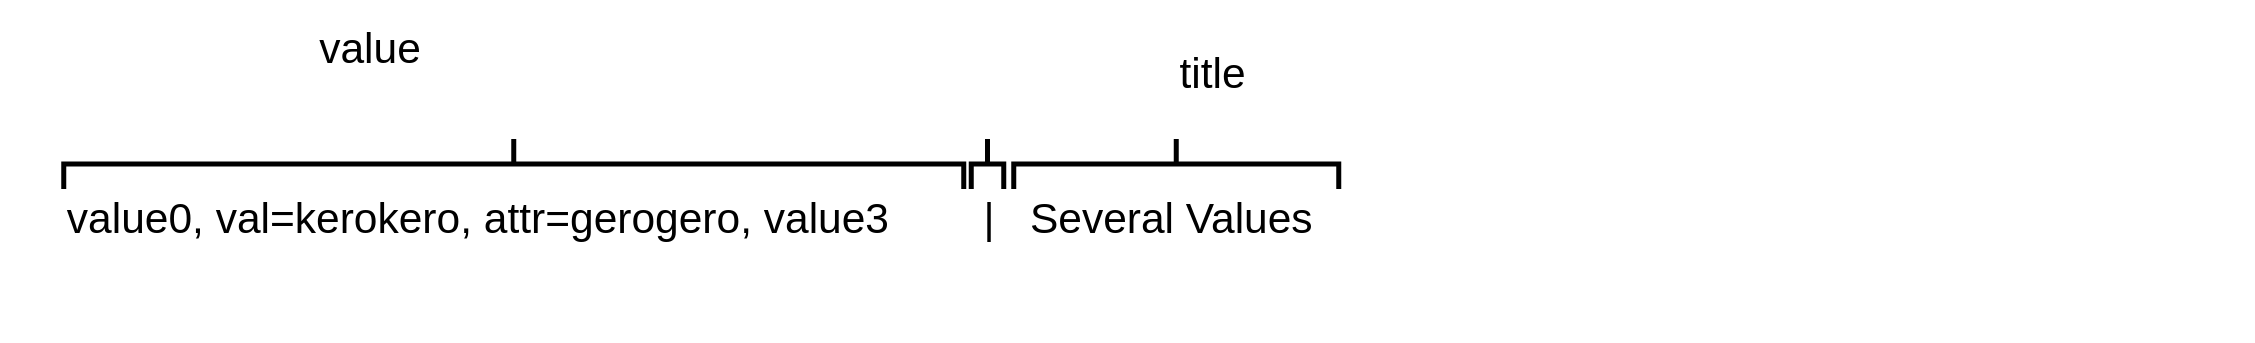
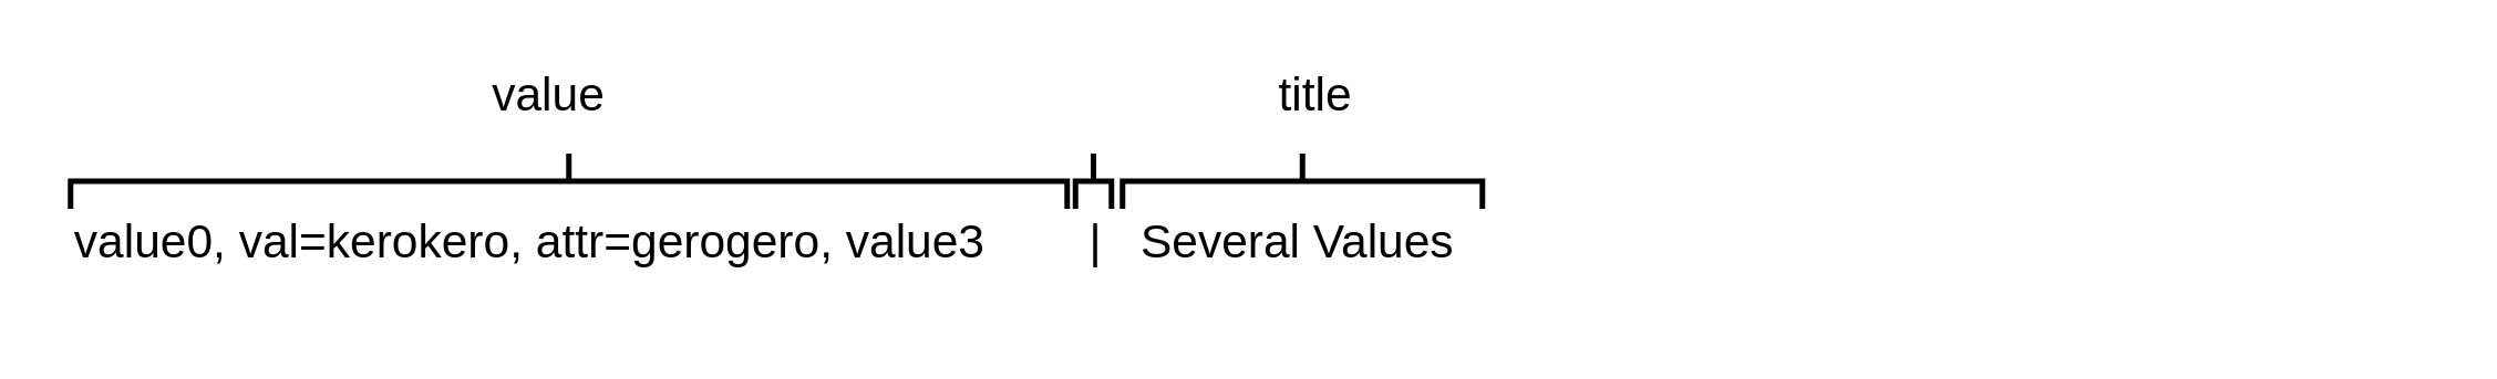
  <mxCell id="0" />
  <mxCell id="1" parent="0" />
  <mxCell id="2" value="&lt;div style=&quot;font-size: 17px;&quot;&gt;&lt;span style=&quot;background-color: initial;&quot;&gt;&amp;nbsp;value0, val=kerokero, attr=gerogero, value3&amp;nbsp; &amp;nbsp; &amp;nbsp; &amp;nbsp; |&amp;nbsp; &amp;nbsp;Several Values&lt;/span&gt;&lt;/div&gt;" style="text;strokeColor=none;align=left;fillColor=none;html=1;verticalAlign=middle;whiteSpace=wrap;rounded=0;fontSize=17;" parent="1" vertex="1"><mxGeometry x="20" y="60" width="860" height="55" as="geometry" /></mxCell>
  <mxCell id="3" value="" style="strokeWidth=2;html=1;shape=mxgraph.flowchart.annotation_2;align=left;labelPosition=right;pointerEvents=1;direction=south;" parent="1" vertex="1"><mxGeometry x="25" y="55" width="360" height="20" as="geometry" /></mxCell>
  <mxCell id="4" value="" style="strokeWidth=2;html=1;shape=mxgraph.flowchart.annotation_2;align=left;labelPosition=right;pointerEvents=1;direction=south;" parent="1" vertex="1"><mxGeometry x="388" y="55" width="13" height="20" as="geometry" /></mxCell>
  <mxCell id="5" value="" style="strokeWidth=2;html=1;shape=mxgraph.flowchart.annotation_2;align=left;labelPosition=right;pointerEvents=1;direction=south;" parent="1" vertex="1"><mxGeometry x="405" y="55" width="130" height="20" as="geometry" /></mxCell>
- <mxCell id="6" value="value" style="text;html=1;align=center;verticalAlign=middle;whiteSpace=wrap;rounded=0;fontSize=17;" parent="1" vertex="1"><mxGeometry x="117.5" y="5" width="60" height="30" as="geometry" /></mxCell>
- <mxCell id="7" value="title" style="text;html=1;align=center;verticalAlign=middle;whiteSpace=wrap;rounded=0;fontSize=17;" parent="1" vertex="1"><mxGeometry x="455" y="15" width="60" height="30" as="geometry" /></mxCell>
+ <mxCell id="6" value="value" style="text;html=1;align=center;verticalAlign=middle;whiteSpace=wrap;rounded=0;fontSize=17;" parent="1" vertex="1"><mxGeometry x="167.5" y="20" width="60" height="30" as="geometry" /></mxCell>
+ <mxCell id="7" value="title" style="text;html=1;align=center;verticalAlign=middle;whiteSpace=wrap;rounded=0;fontSize=17;" parent="1" vertex="1"><mxGeometry x="445" y="20" width="60" height="30" as="geometry" /></mxCell>
